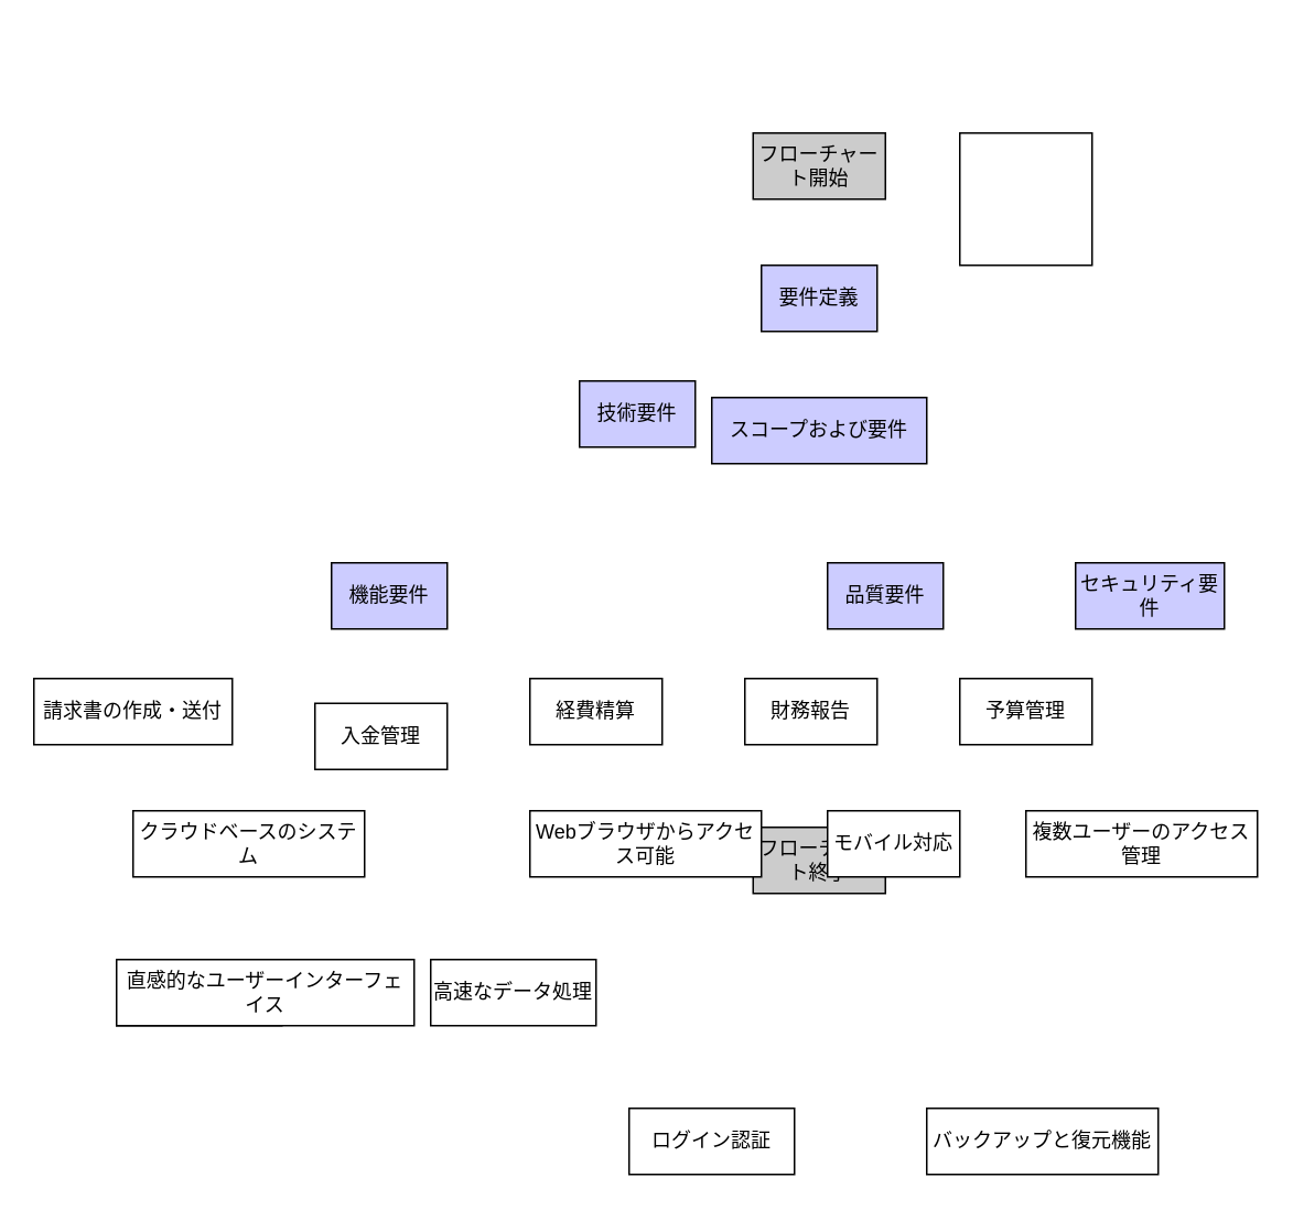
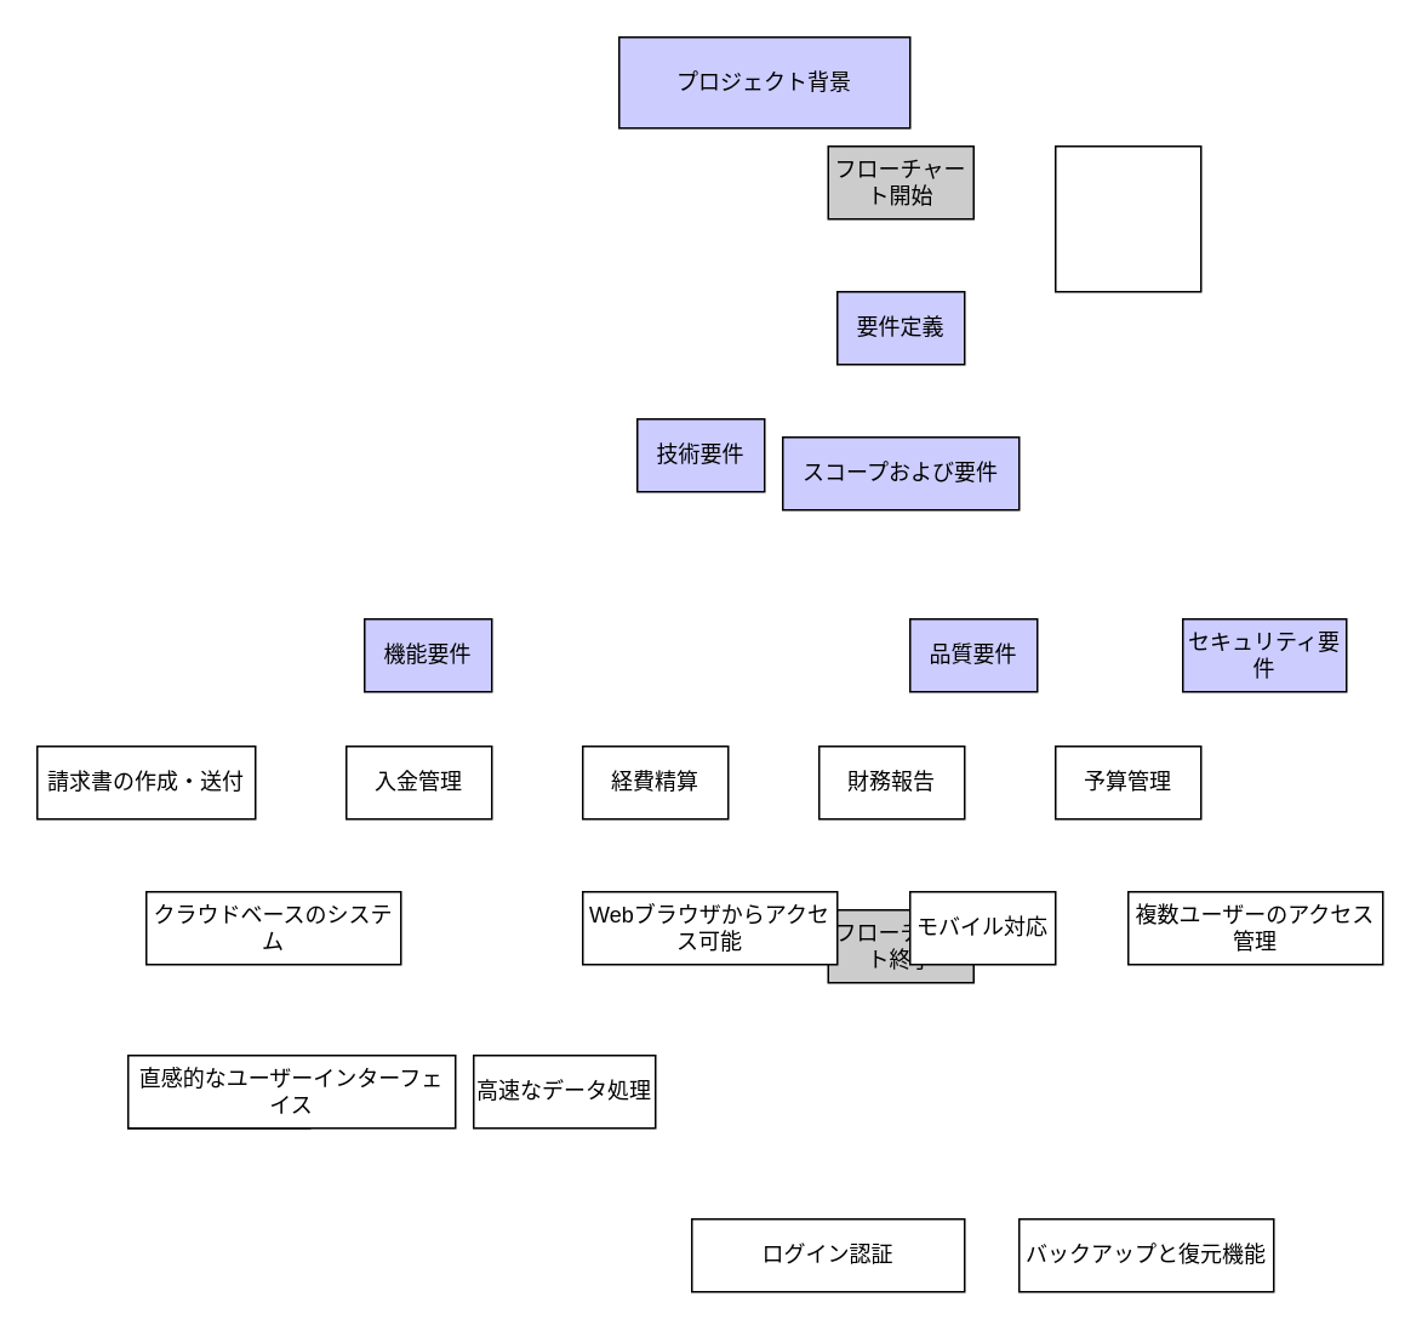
  <mxCell id="0" />
  <mxCell id="1" parent="0" />
  <mxCell id="2" value="" style="rounded=0;whiteSpace=wrap;html=1;" parent="1" vertex="1"><mxGeometry x="580" y="80" width="80" height="80" as="geometry" /></mxCell>
+ <mxCell id="3" value="プロジェクト背景" style="text;html=1;align=center;verticalAlign=middle;rounded=0;whiteSpace=wrap;fillColor=#CCCCFF;fontColor=#000000;strokeColor=#000000;" parent="1" vertex="1"><mxGeometry x="340" y="20" width="160" height="50" as="geometry" /></mxCell>
  <mxCell id="4" value="フローチャート開始" style="text;html=1;align=center;verticalAlign=middle;rounded=0;whiteSpace=wrap;fillColor=#CCCCCC;fontColor=#000000;strokeColor=#000000;" parent="1" vertex="1"><mxGeometry x="455" y="80" width="80" height="40" as="geometry" /></mxCell>
  <mxCell id="5" value="要件定義" style="text;html=1;align=center;verticalAlign=middle;rounded=0;whiteSpace=wrap;fillColor=#CCCCFF;fontColor=#000000;strokeColor=#000000;" parent="1" vertex="1"><mxGeometry x="460" y="160" width="70" height="40" as="geometry" /></mxCell>
  <mxCell id="6" value="フローチャート終了" style="text;html=1;align=center;verticalAlign=middle;rounded=0;whiteSpace=wrap;fillColor=#CCCCCC;fontColor=#000000;strokeColor=#000000;" parent="1" vertex="1"><mxGeometry x="455" y="500" width="80" height="40" as="geometry" /></mxCell>
  <mxCell id="7" value="スコープおよび要件" style="text;html=1;align=center;verticalAlign=middle;rounded=0;whiteSpace=wrap;fillColor=#CCCCFF;fontColor=#000000;strokeColor=#000000;" parent="1" vertex="1"><mxGeometry x="430" y="240" width="130" height="40" as="geometry" /></mxCell>
  <mxCell id="8" value="機能要件" style="text;html=1;align=center;verticalAlign=middle;rounded=0;whiteSpace=wrap;fillColor=#CCCCFF;fontColor=#000000;strokeColor=#000000;" parent="1" vertex="1"><mxGeometry x="200" y="340" width="70" height="40" as="geometry" /></mxCell>
  <mxCell id="9" value="技術要件" style="text;html=1;align=center;verticalAlign=middle;rounded=0;whiteSpace=wrap;fillColor=#CCCCFF;fontColor=#000000;strokeColor=#000000;" parent="1" vertex="1"><mxGeometry x="350" y="230" width="70" height="40" as="geometry" /></mxCell>
  <mxCell id="10" value="品質要件" style="text;html=1;align=center;verticalAlign=middle;rounded=0;whiteSpace=wrap;fillColor=#CCCCFF;fontColor=#000000;strokeColor=#000000;" parent="1" vertex="1"><mxGeometry x="500" y="340" width="70" height="40" as="geometry" /></mxCell>
  <mxCell id="11" value="セキュリティ要件" style="text;html=1;align=center;verticalAlign=middle;rounded=0;whiteSpace=wrap;fillColor=#CCCCFF;fontColor=#000000;strokeColor=#000000;" parent="1" vertex="1"><mxGeometry x="650" y="340" width="90" height="40" as="geometry" /></mxCell>
  <mxCell id="12" value="請求書の作成・送付" style="text;html=1;align=center;verticalAlign=middle;rounded=0;whiteSpace=wrap;fillColor=#FFFFFF;fontColor=#000000;strokeColor=#000000;" parent="1" vertex="1"><mxGeometry x="20" y="410" width="120" height="40" as="geometry" /></mxCell>
- <mxCell id="13" value="入金管理" style="text;html=1;align=center;verticalAlign=middle;rounded=0;whiteSpace=wrap;fillColor=#FFFFFF;fontColor=#000000;strokeColor=#000000;" parent="1" vertex="1"><mxGeometry x="190" y="425" width="80" height="40" as="geometry" /></mxCell>
+ <mxCell id="13" value="入金管理" style="text;html=1;align=center;verticalAlign=middle;rounded=0;whiteSpace=wrap;fillColor=#FFFFFF;fontColor=#000000;strokeColor=#000000;" parent="1" vertex="1"><mxGeometry x="190" y="410" width="80" height="40" as="geometry" /></mxCell>
  <mxCell id="14" value="経費精算" style="text;html=1;align=center;verticalAlign=middle;rounded=0;whiteSpace=wrap;fillColor=#FFFFFF;fontColor=#000000;strokeColor=#000000;" parent="1" vertex="1"><mxGeometry x="320" y="410" width="80" height="40" as="geometry" /></mxCell>
  <mxCell id="15" value="財務報告" style="text;html=1;align=center;verticalAlign=middle;rounded=0;whiteSpace=wrap;fillColor=#FFFFFF;fontColor=#000000;strokeColor=#000000;" parent="1" vertex="1"><mxGeometry x="450" y="410" width="80" height="40" as="geometry" /></mxCell>
  <mxCell id="16" value="予算管理" style="text;html=1;align=center;verticalAlign=middle;rounded=0;whiteSpace=wrap;fillColor=#FFFFFF;fontColor=#000000;strokeColor=#000000;" parent="1" vertex="1"><mxGeometry x="580" y="410" width="80" height="40" as="geometry" /></mxCell>
  <mxCell id="17" value="クラウドベースのシステム" style="text;html=1;align=center;verticalAlign=middle;rounded=0;whiteSpace=wrap;fillColor=#FFFFFF;fontColor=#000000;strokeColor=#000000;" parent="1" vertex="1"><mxGeometry x="80" y="490" width="140" height="40" as="geometry" /></mxCell>
  <mxCell id="18" value="Webブラウザからアクセス可能" style="text;html=1;align=center;verticalAlign=middle;rounded=0;whiteSpace=wrap;fillColor=#FFFFFF;fontColor=#000000;strokeColor=#000000;" parent="1" vertex="1"><mxGeometry x="320" y="490" width="140" height="40" as="geometry" /></mxCell>
  <mxCell id="19" value="モバイル対応" style="text;html=1;align=center;verticalAlign=middle;rounded=0;whiteSpace=wrap;fillColor=#FFFFFF;fontColor=#000000;strokeColor=#000000;" parent="1" vertex="1"><mxGeometry x="500" y="490" width="80" height="40" as="geometry" /></mxCell>
  <mxCell id="20" value="複数ユーザーのアクセス管理" style="text;html=1;align=center;verticalAlign=middle;rounded=0;whiteSpace=wrap;fillColor=#FFFFFF;fontColor=#000000;strokeColor=#000000;" parent="1" vertex="1"><mxGeometry x="620" y="490" width="140" height="40" as="geometry" /></mxCell>
  <mxCell id="21" value="レスポンシブデザイン" style="text;html=1;align=center;verticalAlign=middle;rounded=0;whiteSpace=wrap;fillColor=#FFFFFF;fontColor=#000000;strokeColor=#000000;" parent="1" vertex="1"><mxGeometry x="70" y="580" width="100" height="40" as="geometry" /></mxCell>
  <mxCell id="22" value="高速なデータ処理" style="text;html=1;align=center;verticalAlign=middle;rounded=0;whiteSpace=wrap;fillColor=#FFFFFF;fontColor=#000000;strokeColor=#000000;" parent="1" vertex="1"><mxGeometry x="260" y="580" width="100" height="40" as="geometry" /></mxCell>
  <mxCell id="23" value="直感的なユーザーインターフェイス" style="text;html=1;align=center;verticalAlign=middle;rounded=0;whiteSpace=wrap;fillColor=#FFFFFF;fontColor=#000000;strokeColor=#000000;" parent="1" vertex="1"><mxGeometry x="70" y="580" width="180" height="40" as="geometry" /></mxCell>
- <mxCell id="24" value="ログイン認証" style="text;html=1;align=center;verticalAlign=middle;rounded=0;whiteSpace=wrap;fillColor=#FFFFFF;fontColor=#000000;strokeColor=#000000;" parent="1" vertex="1"><mxGeometry x="380" y="670" width="100" height="40" as="geometry" /></mxCell>
+ <mxCell id="24" value="ログイン認証" style="text;html=1;align=center;verticalAlign=middle;rounded=0;whiteSpace=wrap;fillColor=#FFFFFF;fontColor=#000000;strokeColor=#000000;" parent="1" vertex="1"><mxGeometry x="380" y="670" width="150" height="40" as="geometry" /></mxCell>
  <mxCell id="25" value="バックアップと復元機能" style="text;html=1;align=center;verticalAlign=middle;rounded=0;whiteSpace=wrap;fillColor=#FFFFFF;fontColor=#000000;strokeColor=#000000;" parent="1" vertex="1"><mxGeometry x="560" y="670" width="140" height="40" as="geometry" /></mxCell>
